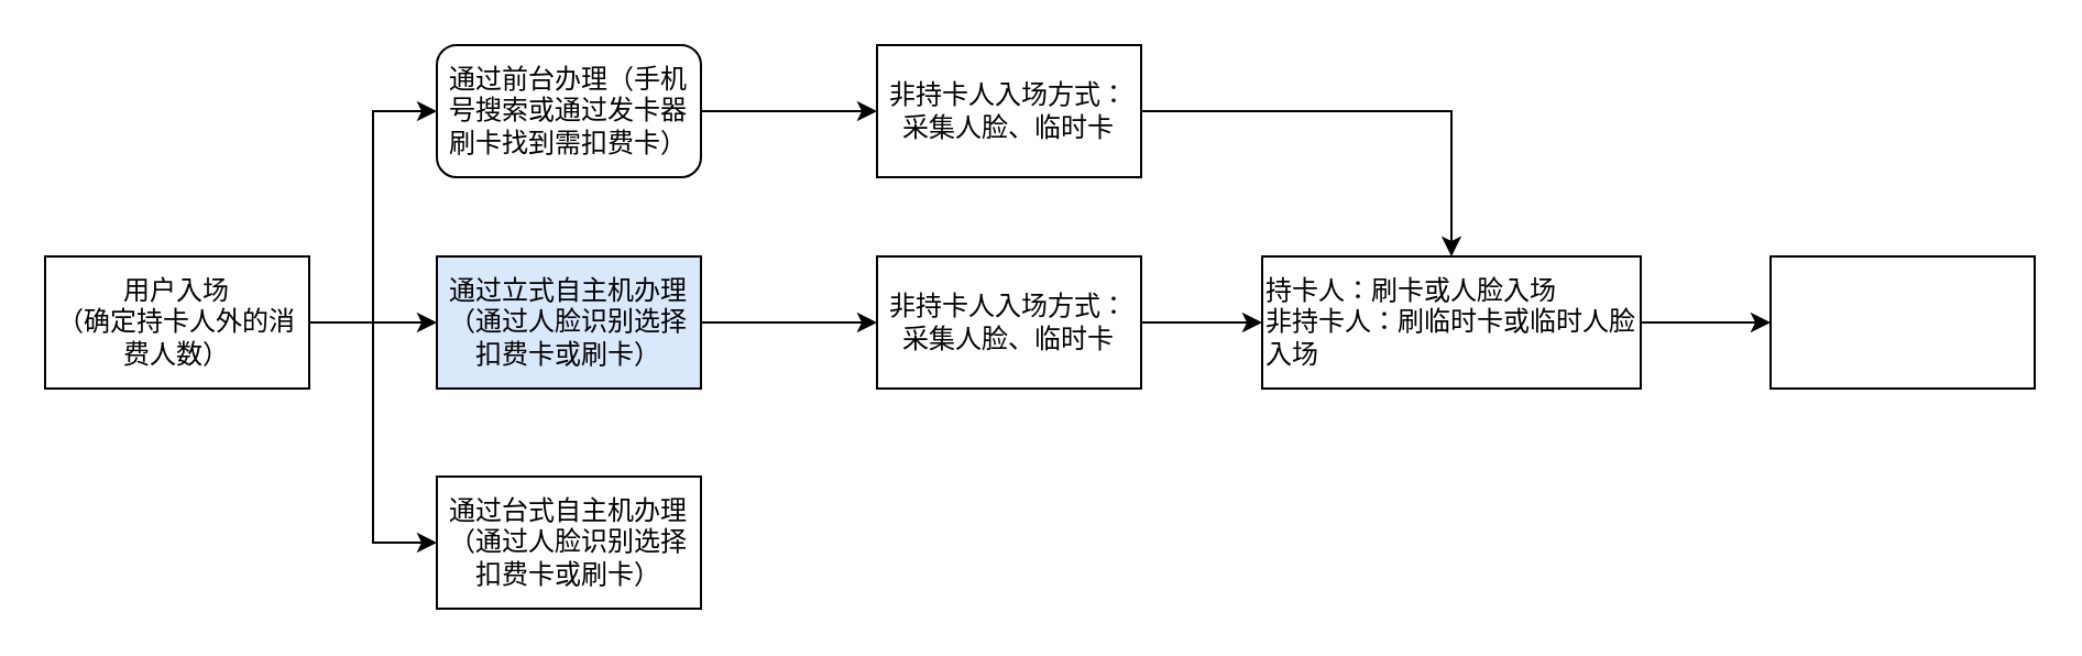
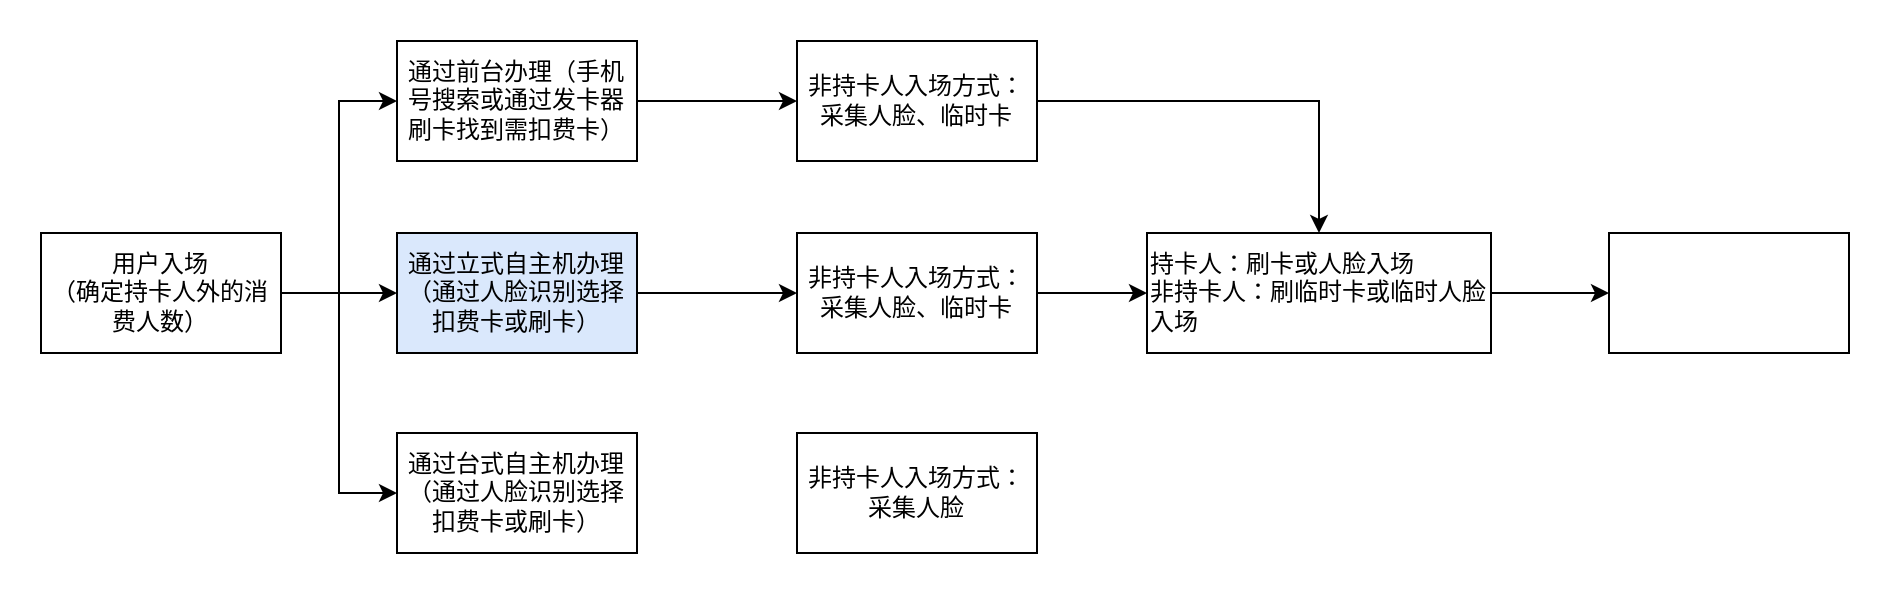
  <mxCell id="0" />
  <mxCell id="1" parent="0" />
  <mxCell id="2" value="" style="edgeStyle=orthogonalEdgeStyle;rounded=0;orthogonalLoop=1;jettySize=auto;html=1;entryX=0;entryY=0.5;entryDx=0;entryDy=0;" edge="1" parent="1" source="5" target="7"><mxGeometry relative="1" as="geometry" /></mxCell>
  <mxCell id="3" value="" style="edgeStyle=orthogonalEdgeStyle;rounded=0;orthogonalLoop=1;jettySize=auto;html=1;entryX=0;entryY=0.5;entryDx=0;entryDy=0;" edge="1" parent="1" source="5" target="9"><mxGeometry relative="1" as="geometry" /></mxCell>
  <mxCell id="4" value="" style="edgeStyle=orthogonalEdgeStyle;rounded=0;orthogonalLoop=1;jettySize=auto;html=1;entryX=0;entryY=0.5;entryDx=0;entryDy=0;" edge="1" parent="1" source="5" target="10"><mxGeometry relative="1" as="geometry" /></mxCell>
  <mxCell id="5" value="用户入场&lt;br&gt;（确定持卡人外的消费人数）" style="rounded=0;whiteSpace=wrap;html=1;" vertex="1" parent="1"><mxGeometry x="20" y="116" width="120" height="60" as="geometry" /></mxCell>
  <mxCell id="6" value="" style="edgeStyle=orthogonalEdgeStyle;rounded=0;orthogonalLoop=1;jettySize=auto;html=1;" edge="1" parent="1" source="7" target="14"><mxGeometry relative="1" as="geometry" /></mxCell>
  <mxCell id="7" value="通过立式自主机办理（通过人脸识别选择扣费卡或刷卡）" style="whiteSpace=wrap;html=1;rounded=0;fillColor=#dae8fc;" vertex="1" parent="1"><mxGeometry x="198" y="116" width="120" height="60" as="geometry" /></mxCell>
  <mxCell id="8" value="" style="edgeStyle=orthogonalEdgeStyle;rounded=0;orthogonalLoop=1;jettySize=auto;html=1;" edge="1" parent="1" source="9" target="12"><mxGeometry relative="1" as="geometry" /></mxCell>
- <mxCell id="9" value="通过前台办理（手机号搜索或通过发卡器刷卡找到需扣费卡）" style="whiteSpace=wrap;html=1;rounded=1;" vertex="1" parent="1"><mxGeometry x="198" y="20" width="120" height="60" as="geometry" /></mxCell>
+ <mxCell id="9" value="通过前台办理（手机号搜索或通过发卡器刷卡找到需扣费卡）" style="whiteSpace=wrap;html=1;rounded=0;" vertex="1" parent="1"><mxGeometry x="198" y="20" width="120" height="60" as="geometry" /></mxCell>
  <mxCell id="10" value="通过台式自主机办理（通过人脸识别选择扣费卡或刷卡）" style="whiteSpace=wrap;html=1;rounded=0;" vertex="1" parent="1"><mxGeometry x="198" y="216" width="120" height="60" as="geometry" /></mxCell>
  <mxCell id="11" style="edgeStyle=orthogonalEdgeStyle;rounded=0;orthogonalLoop=1;jettySize=auto;html=1;exitX=1;exitY=0.5;exitDx=0;exitDy=0;entryX=0.5;entryY=0;entryDx=0;entryDy=0;" edge="1" parent="1" source="12" target="17"><mxGeometry relative="1" as="geometry" /></mxCell>
  <mxCell id="12" value="非持卡人入场方式：采集人脸、临时卡" style="whiteSpace=wrap;html=1;rounded=0;" vertex="1" parent="1"><mxGeometry x="398" y="20" width="120" height="60" as="geometry" /></mxCell>
  <mxCell id="13" value="" style="edgeStyle=orthogonalEdgeStyle;rounded=0;orthogonalLoop=1;jettySize=auto;html=1;" edge="1" parent="1" source="14" target="17"><mxGeometry relative="1" as="geometry" /></mxCell>
  <mxCell id="14" value="非持卡人入场方式：采集人脸、临时卡" style="whiteSpace=wrap;html=1;rounded=0;" vertex="1" parent="1"><mxGeometry x="398" y="116" width="120" height="60" as="geometry" /></mxCell>
+ <mxCell id="15" value="非持卡人入场方式：采集人脸" style="whiteSpace=wrap;html=1;rounded=0;" vertex="1" parent="1"><mxGeometry x="398" y="216" width="120" height="60" as="geometry" /></mxCell>
  <mxCell id="16" value="" style="edgeStyle=orthogonalEdgeStyle;rounded=0;orthogonalLoop=1;jettySize=auto;html=1;" edge="1" parent="1" source="17" target="18"><mxGeometry relative="1" as="geometry" /></mxCell>
  <mxCell id="17" value="&lt;div style=&quot;&quot;&gt;&lt;span style=&quot;background-color: initial;&quot;&gt;持卡人：刷卡或人脸入场&lt;/span&gt;&lt;/div&gt;&lt;div style=&quot;&quot;&gt;&lt;span style=&quot;background-color: initial;&quot;&gt;非持卡人：刷临时卡或临时人脸入场&lt;/span&gt;&lt;/div&gt;" style="whiteSpace=wrap;html=1;rounded=0;align=left;" vertex="1" parent="1"><mxGeometry x="573" y="116" width="172" height="60" as="geometry" /></mxCell>
  <mxCell id="18" value="" style="whiteSpace=wrap;html=1;align=left;rounded=0;" vertex="1" parent="1"><mxGeometry x="804" y="116" width="120" height="60" as="geometry" /></mxCell>
